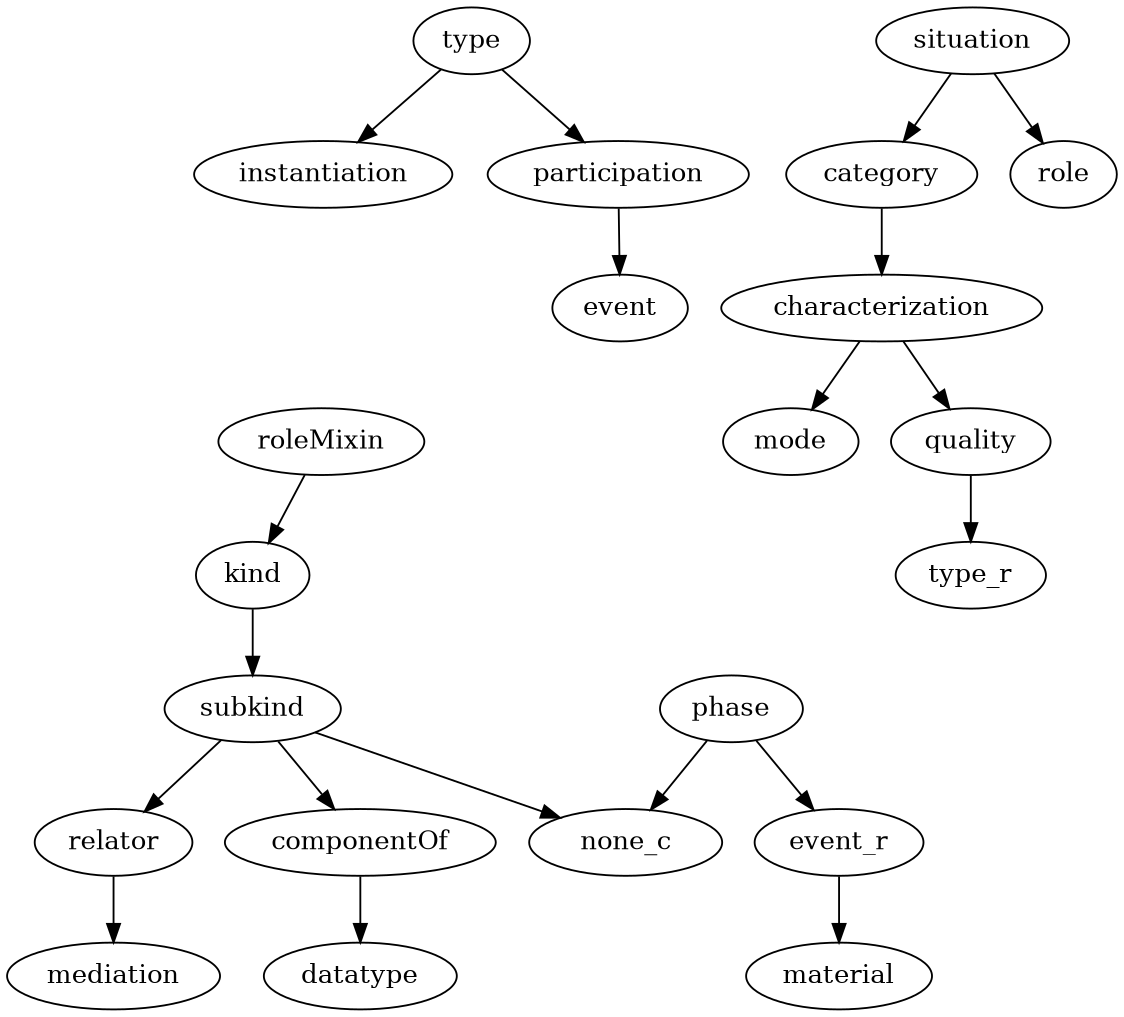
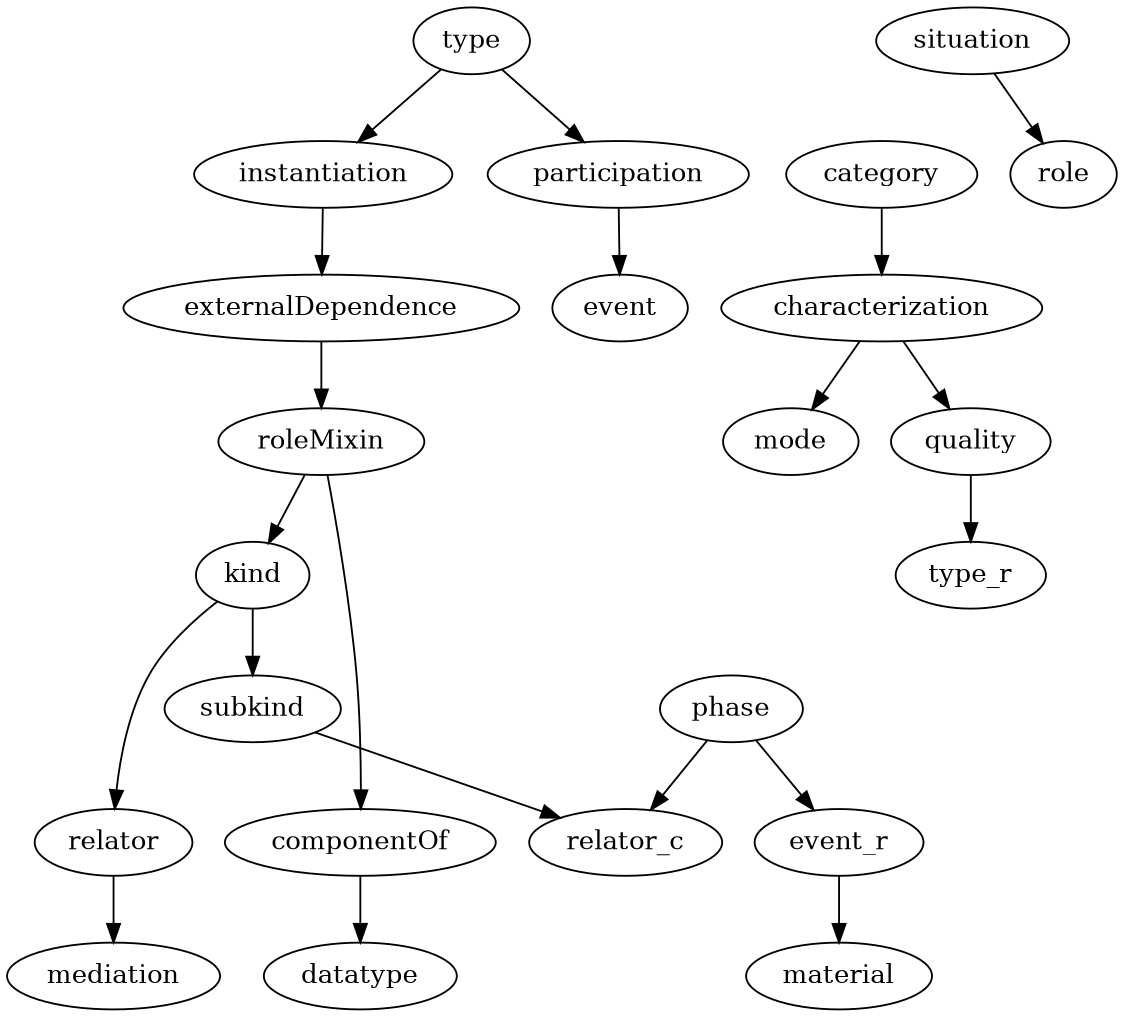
  strict digraph {
    type
    instantiation
    participation
+   externalDependence
    event
    roleMixin
    kind
    situation
    category
    role
    characterization
    mode
    quality
    n14 [label=type_r]
    subkind
    relator
    componentOf
-   none_c
+   none_c [label=relator_c]
    mediation
    n20 [label=event_r]
    phase
    datatype
    material
    type -> instantiation
    type -> participation
+   instantiation -> externalDependence
    participation -> event
+   externalDependence -> roleMixin
    roleMixin -> kind
    kind -> subkind
-   situation -> category
    situation -> role
    category -> characterization
    characterization -> mode
    characterization -> quality
    quality -> n14
-   subkind -> relator
-   subkind -> componentOf
+   kind -> relator
+   roleMixin -> componentOf
    subkind -> none_c
    relator -> mediation
    componentOf -> datatype
    n20 -> material
    phase -> none_c
    phase -> n20
  }
